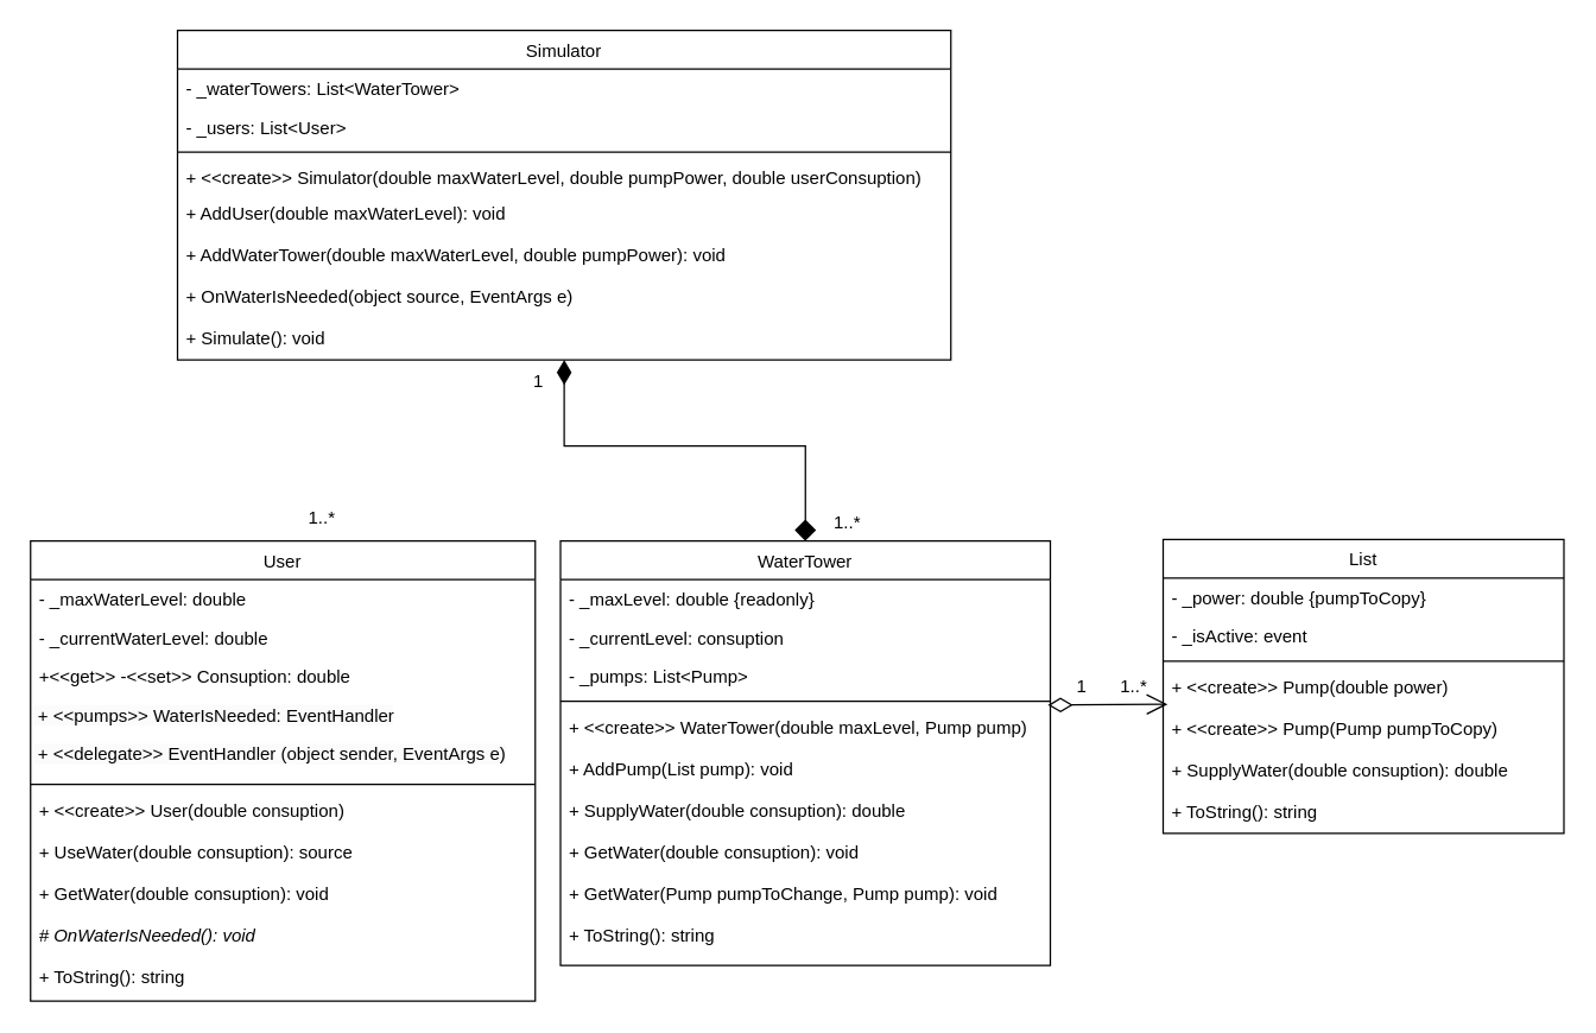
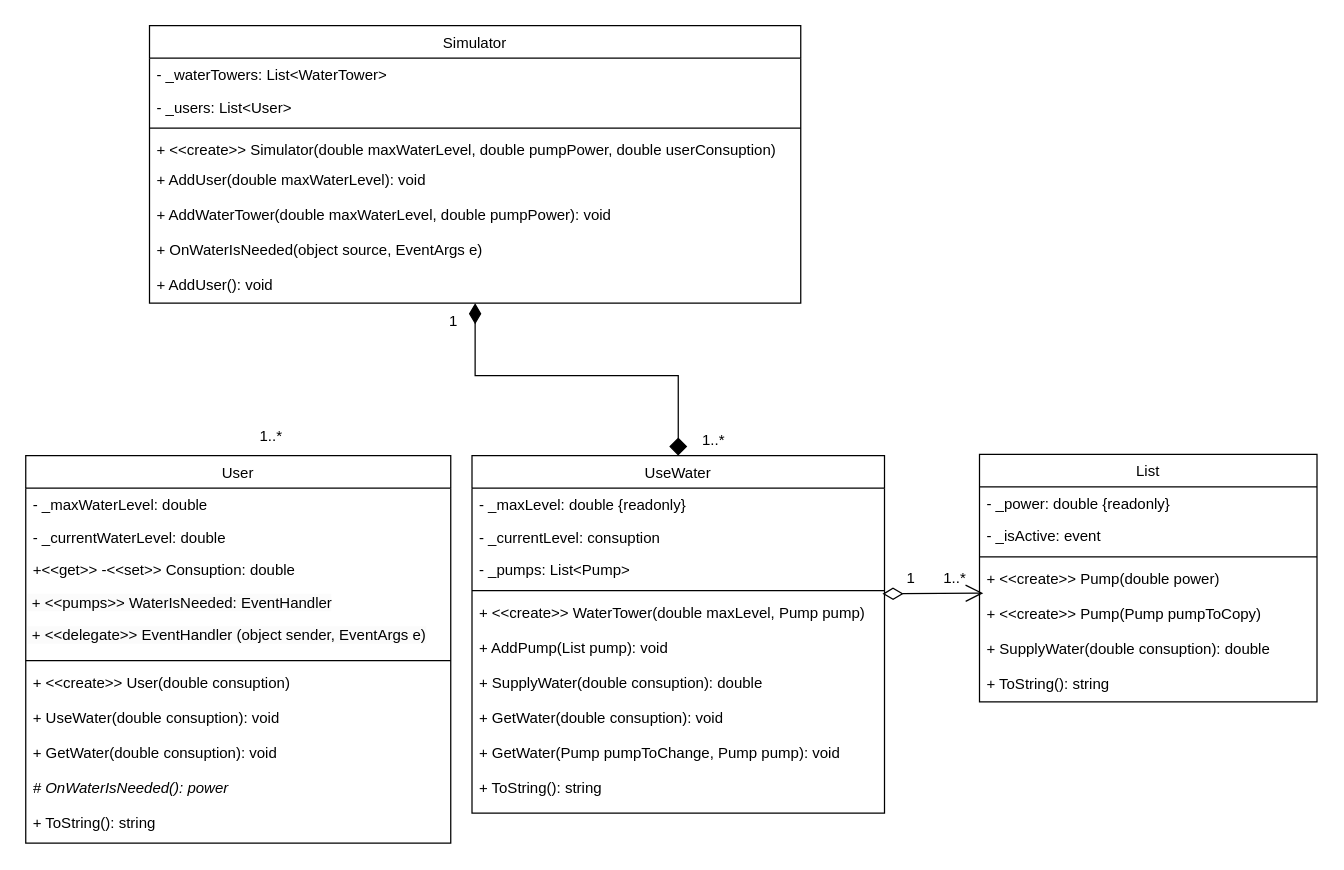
  <mxCell id="0" />
  <mxCell id="1" parent="0" />
- <mxCell id="2" value="WaterTower" style="swimlane;fontStyle=0;align=center;verticalAlign=top;childLayout=stackLayout;horizontal=1;startSize=26;horizontalStack=0;resizeParent=1;resizeLast=0;collapsible=1;marginBottom=0;rounded=0;shadow=0;strokeWidth=1;" parent="1" vertex="1"><mxGeometry x="377" y="364" width="330" height="286" as="geometry"><mxRectangle x="130" y="380" width="160" height="26" as="alternateBounds" /></mxGeometry></mxCell>
+ <mxCell id="2" value="UseWater" style="swimlane;fontStyle=0;align=center;verticalAlign=top;childLayout=stackLayout;horizontal=1;startSize=26;horizontalStack=0;resizeParent=1;resizeLast=0;collapsible=1;marginBottom=0;rounded=0;shadow=0;strokeWidth=1;" parent="1" vertex="1"><mxGeometry x="377" y="364" width="330" height="286" as="geometry"><mxRectangle x="130" y="380" width="160" height="26" as="alternateBounds" /></mxGeometry></mxCell>
  <mxCell id="3" value="- _maxLevel: double {readonly}" style="text;align=left;verticalAlign=top;spacingLeft=4;spacingRight=4;overflow=hidden;rotatable=0;points=[[0,0.5],[1,0.5]];portConstraint=eastwest;" parent="2" vertex="1"><mxGeometry y="26" width="330" height="26" as="geometry" /></mxCell>
  <mxCell id="4" value="- _currentLevel: consuption" style="text;align=left;verticalAlign=top;spacingLeft=4;spacingRight=4;overflow=hidden;rotatable=0;points=[[0,0.5],[1,0.5]];portConstraint=eastwest;rounded=0;shadow=0;html=0;" parent="2" vertex="1"><mxGeometry y="52" width="330" height="26" as="geometry" /></mxCell>
  <mxCell id="5" value="- _pumps: List&lt;Pump&gt;" style="text;align=left;verticalAlign=top;spacingLeft=4;spacingRight=4;overflow=hidden;rotatable=0;points=[[0,0.5],[1,0.5]];portConstraint=eastwest;rounded=0;shadow=0;html=0;" parent="2" vertex="1"><mxGeometry y="78" width="330" height="26" as="geometry" /></mxCell>
  <mxCell id="6" value="" style="line;html=1;strokeWidth=1;align=left;verticalAlign=middle;spacingTop=-1;spacingLeft=3;spacingRight=3;rotatable=0;labelPosition=right;points=[];portConstraint=eastwest;" parent="2" vertex="1"><mxGeometry y="104" width="330" height="8" as="geometry" /></mxCell>
  <mxCell id="7" value="+ &lt;&lt;create&gt;&gt; WaterTower(double maxLevel, Pump pump)" style="text;align=left;verticalAlign=top;spacingLeft=4;spacingRight=4;overflow=hidden;rotatable=0;points=[[0,0.5],[1,0.5]];portConstraint=eastwest;fontStyle=0;whiteSpace=wrap;" parent="2" vertex="1"><mxGeometry y="112" width="330" height="28" as="geometry" /></mxCell>
  <mxCell id="8" value="+ AddPump(List pump): void" style="text;align=left;verticalAlign=top;spacingLeft=4;spacingRight=4;overflow=hidden;rotatable=0;points=[[0,0.5],[1,0.5]];portConstraint=eastwest;fontStyle=0;whiteSpace=wrap;" parent="2" vertex="1"><mxGeometry y="140" width="330" height="28" as="geometry" /></mxCell>
  <mxCell id="9" value="+ SupplyWater(double consuption): double" style="text;align=left;verticalAlign=top;spacingLeft=4;spacingRight=4;overflow=hidden;rotatable=0;points=[[0,0.5],[1,0.5]];portConstraint=eastwest;fontStyle=0;whiteSpace=wrap;" parent="2" vertex="1"><mxGeometry y="168" width="330" height="28" as="geometry" /></mxCell>
  <mxCell id="10" value="+ GetWater(double consuption): void" style="text;align=left;verticalAlign=top;spacingLeft=4;spacingRight=4;overflow=hidden;rotatable=0;points=[[0,0.5],[1,0.5]];portConstraint=eastwest;fontStyle=0;whiteSpace=wrap;" parent="2" vertex="1"><mxGeometry y="196" width="330" height="28" as="geometry" /></mxCell>
  <mxCell id="11" value="+ GetWater(Pump pumpToChange, Pump pump): void" style="text;align=left;verticalAlign=top;spacingLeft=4;spacingRight=4;overflow=hidden;rotatable=0;points=[[0,0.5],[1,0.5]];portConstraint=eastwest;fontStyle=0;whiteSpace=wrap;" parent="2" vertex="1"><mxGeometry y="224" width="330" height="28" as="geometry" /></mxCell>
  <mxCell id="12" value="+ ToString(): string" style="text;align=left;verticalAlign=top;spacingLeft=4;spacingRight=4;overflow=hidden;rotatable=0;points=[[0,0.5],[1,0.5]];portConstraint=eastwest;fontStyle=0;whiteSpace=wrap;" parent="2" vertex="1"><mxGeometry y="252" width="330" height="28" as="geometry" /></mxCell>
  <mxCell id="13" value="List" style="swimlane;fontStyle=0;align=center;verticalAlign=top;childLayout=stackLayout;horizontal=1;startSize=26;horizontalStack=0;resizeParent=1;resizeLast=0;collapsible=1;marginBottom=0;rounded=0;shadow=0;strokeWidth=1;" parent="1" vertex="1"><mxGeometry x="783" y="363" width="270" height="198" as="geometry"><mxRectangle x="130" y="380" width="160" height="26" as="alternateBounds" /></mxGeometry></mxCell>
- <mxCell id="14" value="- _power: double {pumpToCopy}" style="text;align=left;verticalAlign=top;spacingLeft=4;spacingRight=4;overflow=hidden;rotatable=0;points=[[0,0.5],[1,0.5]];portConstraint=eastwest;rounded=0;shadow=0;html=0;" parent="13" vertex="1"><mxGeometry y="26" width="270" height="26" as="geometry" /></mxCell>
+ <mxCell id="14" value="- _power: double {readonly}" style="text;align=left;verticalAlign=top;spacingLeft=4;spacingRight=4;overflow=hidden;rotatable=0;points=[[0,0.5],[1,0.5]];portConstraint=eastwest;rounded=0;shadow=0;html=0;" parent="13" vertex="1"><mxGeometry y="26" width="270" height="26" as="geometry" /></mxCell>
  <mxCell id="15" value="- _isActive: event" style="text;align=left;verticalAlign=top;spacingLeft=4;spacingRight=4;overflow=hidden;rotatable=0;points=[[0,0.5],[1,0.5]];portConstraint=eastwest;" parent="13" vertex="1"><mxGeometry y="52" width="270" height="26" as="geometry" /></mxCell>
  <mxCell id="16" value="" style="line;html=1;strokeWidth=1;align=left;verticalAlign=middle;spacingTop=-1;spacingLeft=3;spacingRight=3;rotatable=0;labelPosition=right;points=[];portConstraint=eastwest;" parent="13" vertex="1"><mxGeometry y="78" width="270" height="8" as="geometry" /></mxCell>
  <mxCell id="17" value="+ &lt;&lt;create&gt;&gt; Pump(double power)" style="text;align=left;verticalAlign=top;spacingLeft=4;spacingRight=4;overflow=hidden;rotatable=0;points=[[0,0.5],[1,0.5]];portConstraint=eastwest;fontStyle=0;whiteSpace=wrap;" parent="13" vertex="1"><mxGeometry y="86" width="270" height="28" as="geometry" /></mxCell>
  <mxCell id="18" value="+ &lt;&lt;create&gt;&gt; Pump(Pump pumpToCopy)" style="text;align=left;verticalAlign=top;spacingLeft=4;spacingRight=4;overflow=hidden;rotatable=0;points=[[0,0.5],[1,0.5]];portConstraint=eastwest;fontStyle=0;whiteSpace=wrap;" parent="13" vertex="1"><mxGeometry y="114" width="270" height="28" as="geometry" /></mxCell>
  <mxCell id="19" value="+ SupplyWater(double consuption): double" style="text;align=left;verticalAlign=top;spacingLeft=4;spacingRight=4;overflow=hidden;rotatable=0;points=[[0,0.5],[1,0.5]];portConstraint=eastwest;fontStyle=0;whiteSpace=wrap;" parent="13" vertex="1"><mxGeometry y="142" width="270" height="28" as="geometry" /></mxCell>
  <mxCell id="20" value="+ ToString(): string" style="text;align=left;verticalAlign=top;spacingLeft=4;spacingRight=4;overflow=hidden;rotatable=0;points=[[0,0.5],[1,0.5]];portConstraint=eastwest;fontStyle=0;whiteSpace=wrap;" parent="13" vertex="1"><mxGeometry y="170" width="270" height="28" as="geometry" /></mxCell>
  <mxCell id="21" value="Simulator" style="swimlane;fontStyle=0;align=center;verticalAlign=top;childLayout=stackLayout;horizontal=1;startSize=26;horizontalStack=0;resizeParent=1;resizeLast=0;collapsible=1;marginBottom=0;rounded=0;shadow=0;strokeWidth=1;" parent="1" vertex="1"><mxGeometry x="119" y="20" width="521" height="222" as="geometry"><mxRectangle x="130" y="380" width="160" height="26" as="alternateBounds" /></mxGeometry></mxCell>
  <mxCell id="22" value="- _waterTowers: List&lt;WaterTower&gt;" style="text;align=left;verticalAlign=top;spacingLeft=4;spacingRight=4;overflow=hidden;rotatable=0;points=[[0,0.5],[1,0.5]];portConstraint=eastwest;rounded=0;shadow=0;html=0;" parent="21" vertex="1"><mxGeometry y="26" width="521" height="26" as="geometry" /></mxCell>
  <mxCell id="23" value="- _users: List&lt;User&gt;" style="text;align=left;verticalAlign=top;spacingLeft=4;spacingRight=4;overflow=hidden;rotatable=0;points=[[0,0.5],[1,0.5]];portConstraint=eastwest;" parent="21" vertex="1"><mxGeometry y="52" width="521" height="26" as="geometry" /></mxCell>
  <mxCell id="24" value="" style="line;html=1;strokeWidth=1;align=left;verticalAlign=middle;spacingTop=-1;spacingLeft=3;spacingRight=3;rotatable=0;labelPosition=right;points=[];portConstraint=eastwest;" parent="21" vertex="1"><mxGeometry y="78" width="521" height="8" as="geometry" /></mxCell>
  <mxCell id="25" value="+ &lt;&lt;create&gt;&gt; Simulator(double maxWaterLevel, double pumpPower, double userConsuption)" style="text;align=left;verticalAlign=top;spacingLeft=4;spacingRight=4;overflow=hidden;rotatable=0;points=[[0,0.5],[1,0.5]];portConstraint=eastwest;fontStyle=0;whiteSpace=wrap;" vertex="1" parent="21"><mxGeometry y="86" width="521" height="24" as="geometry" /></mxCell>
  <mxCell id="26" value="+ AddUser(double maxWaterLevel): void" style="text;align=left;verticalAlign=top;spacingLeft=4;spacingRight=4;overflow=hidden;rotatable=0;points=[[0,0.5],[1,0.5]];portConstraint=eastwest;fontStyle=0;whiteSpace=wrap;" parent="21" vertex="1"><mxGeometry y="110" width="521" height="28" as="geometry" /></mxCell>
  <mxCell id="27" value="+ AddWaterTower(double maxWaterLevel, double pumpPower): void" style="text;align=left;verticalAlign=top;spacingLeft=4;spacingRight=4;overflow=hidden;rotatable=0;points=[[0,0.5],[1,0.5]];portConstraint=eastwest;fontStyle=0;whiteSpace=wrap;" parent="21" vertex="1"><mxGeometry y="138" width="521" height="28" as="geometry" /></mxCell>
  <mxCell id="28" value="+ OnWaterIsNeeded(object source, EventArgs e)" style="text;align=left;verticalAlign=top;spacingLeft=4;spacingRight=4;overflow=hidden;rotatable=0;points=[[0,0.5],[1,0.5]];portConstraint=eastwest;fontStyle=0;whiteSpace=wrap;" parent="21" vertex="1"><mxGeometry y="166" width="521" height="28" as="geometry" /></mxCell>
- <mxCell id="29" value="+ Simulate(): void" style="text;align=left;verticalAlign=top;spacingLeft=4;spacingRight=4;overflow=hidden;rotatable=0;points=[[0,0.5],[1,0.5]];portConstraint=eastwest;fontStyle=0;whiteSpace=wrap;" parent="21" vertex="1"><mxGeometry y="194" width="521" height="28" as="geometry" /></mxCell>
+ <mxCell id="29" value="+ AddUser(): void" style="text;align=left;verticalAlign=top;spacingLeft=4;spacingRight=4;overflow=hidden;rotatable=0;points=[[0,0.5],[1,0.5]];portConstraint=eastwest;fontStyle=0;whiteSpace=wrap;" parent="21" vertex="1"><mxGeometry y="194" width="521" height="28" as="geometry" /></mxCell>
  <mxCell id="30" value="User" style="swimlane;fontStyle=0;align=center;verticalAlign=top;childLayout=stackLayout;horizontal=1;startSize=26;horizontalStack=0;resizeParent=1;resizeLast=0;collapsible=1;marginBottom=0;rounded=0;shadow=0;strokeWidth=1;" parent="1" vertex="1"><mxGeometry x="20" y="364" width="340" height="310" as="geometry"><mxRectangle x="130" y="380" width="160" height="26" as="alternateBounds" /></mxGeometry></mxCell>
  <mxCell id="31" value="- _maxWaterLevel: double" style="text;align=left;verticalAlign=top;spacingLeft=4;spacingRight=4;overflow=hidden;rotatable=0;points=[[0,0.5],[1,0.5]];portConstraint=eastwest;rounded=0;shadow=0;html=0;" parent="30" vertex="1"><mxGeometry y="26" width="340" height="26" as="geometry" /></mxCell>
  <mxCell id="32" value="- _currentWaterLevel: double" style="text;align=left;verticalAlign=top;spacingLeft=4;spacingRight=4;overflow=hidden;rotatable=0;points=[[0,0.5],[1,0.5]];portConstraint=eastwest;" parent="30" vertex="1"><mxGeometry y="52" width="340" height="26" as="geometry" /></mxCell>
  <mxCell id="33" value="+&lt;&lt;get&gt;&gt; -&lt;&lt;set&gt;&gt; Consuption: double " style="text;align=left;verticalAlign=top;spacingLeft=4;spacingRight=4;overflow=hidden;rotatable=0;points=[[0,0.5],[1,0.5]];portConstraint=eastwest;rounded=0;shadow=0;html=0;" parent="30" vertex="1"><mxGeometry y="78" width="340" height="26" as="geometry" /></mxCell>
  <mxCell id="34" value="&lt;span style=&quot;color: rgb(0, 0, 0); font-family: Helvetica; font-size: 12px; font-style: normal; font-variant-ligatures: normal; font-variant-caps: normal; font-weight: 400; letter-spacing: normal; orphans: 2; text-align: left; text-indent: 0px; text-transform: none; widows: 2; word-spacing: 0px; -webkit-text-stroke-width: 0px; background-color: rgb(251, 251, 251); text-decoration-thickness: initial; text-decoration-style: initial; text-decoration-color: initial; float: none; display: inline !important;&quot;&gt;&amp;nbsp;+ &amp;lt;&amp;lt;pumps&amp;gt;&amp;gt; WaterIsNeeded:&amp;nbsp;EventHandler&lt;/span&gt;" style="text;whiteSpace=wrap;html=1;" parent="30" vertex="1"><mxGeometry y="104" width="340" height="26" as="geometry" /></mxCell>
  <mxCell id="35" value="&lt;span style=&quot;color: rgb(0, 0, 0); font-family: Helvetica; font-size: 12px; font-style: normal; font-variant-ligatures: normal; font-variant-caps: normal; font-weight: 400; letter-spacing: normal; orphans: 2; text-align: left; text-indent: 0px; text-transform: none; widows: 2; word-spacing: 0px; -webkit-text-stroke-width: 0px; background-color: rgb(251, 251, 251); text-decoration-thickness: initial; text-decoration-style: initial; text-decoration-color: initial; float: none; display: inline !important;&quot;&gt;&amp;nbsp;+ &amp;lt;&amp;lt;delegate&amp;gt;&amp;gt; EventHandler (object sender, EventArgs e)&lt;/span&gt;" style="text;whiteSpace=wrap;html=1;" parent="30" vertex="1"><mxGeometry y="130" width="340" height="30" as="geometry" /></mxCell>
  <mxCell id="36" value="" style="line;html=1;strokeWidth=1;align=left;verticalAlign=middle;spacingTop=-1;spacingLeft=3;spacingRight=3;rotatable=0;labelPosition=right;points=[];portConstraint=eastwest;" parent="30" vertex="1"><mxGeometry y="160" width="340" height="8" as="geometry" /></mxCell>
  <mxCell id="37" value="+ &lt;&lt;create&gt;&gt; User(double consuption)" style="text;align=left;verticalAlign=top;spacingLeft=4;spacingRight=4;overflow=hidden;rotatable=0;points=[[0,0.5],[1,0.5]];portConstraint=eastwest;fontStyle=0;whiteSpace=wrap;" parent="30" vertex="1"><mxGeometry y="168" width="340" height="28" as="geometry" /></mxCell>
- <mxCell id="38" value="+ UseWater(double consuption): source" style="text;align=left;verticalAlign=top;spacingLeft=4;spacingRight=4;overflow=hidden;rotatable=0;points=[[0,0.5],[1,0.5]];portConstraint=eastwest;fontStyle=0;whiteSpace=wrap;" parent="30" vertex="1"><mxGeometry y="196" width="340" height="28" as="geometry" /></mxCell>
+ <mxCell id="38" value="+ UseWater(double consuption): void" style="text;align=left;verticalAlign=top;spacingLeft=4;spacingRight=4;overflow=hidden;rotatable=0;points=[[0,0.5],[1,0.5]];portConstraint=eastwest;fontStyle=0;whiteSpace=wrap;" parent="30" vertex="1"><mxGeometry y="196" width="340" height="28" as="geometry" /></mxCell>
  <mxCell id="39" value="+ GetWater(double consuption): void" style="text;align=left;verticalAlign=top;spacingLeft=4;spacingRight=4;overflow=hidden;rotatable=0;points=[[0,0.5],[1,0.5]];portConstraint=eastwest;fontStyle=0;whiteSpace=wrap;" parent="30" vertex="1"><mxGeometry y="224" width="340" height="28" as="geometry" /></mxCell>
- <mxCell id="40" value="# OnWaterIsNeeded(): void" style="text;align=left;verticalAlign=top;spacingLeft=4;spacingRight=4;overflow=hidden;rotatable=0;points=[[0,0.5],[1,0.5]];portConstraint=eastwest;fontStyle=2;whiteSpace=wrap;" parent="30" vertex="1"><mxGeometry y="252" width="340" height="28" as="geometry" /></mxCell>
+ <mxCell id="40" value="# OnWaterIsNeeded(): power" style="text;align=left;verticalAlign=top;spacingLeft=4;spacingRight=4;overflow=hidden;rotatable=0;points=[[0,0.5],[1,0.5]];portConstraint=eastwest;fontStyle=2;whiteSpace=wrap;" parent="30" vertex="1"><mxGeometry y="252" width="340" height="28" as="geometry" /></mxCell>
  <mxCell id="41" value="+ ToString(): string" style="text;align=left;verticalAlign=top;spacingLeft=4;spacingRight=4;overflow=hidden;rotatable=0;points=[[0,0.5],[1,0.5]];portConstraint=eastwest;fontStyle=0;whiteSpace=wrap;" parent="30" vertex="1"><mxGeometry y="280" width="340" height="30" as="geometry" /></mxCell>
  <mxCell id="42" value="" style="endArrow=open;html=1;endSize=12;startArrow=diamondThin;startSize=14;startFill=0;align=left;verticalAlign=bottom;rounded=0;exitX=0.995;exitY=0.825;exitDx=0;exitDy=0;exitPerimeter=0;" parent="1" source="6" edge="1"><mxGeometry x="-1" y="14" relative="1" as="geometry"><mxPoint x="707" y="464.3" as="sourcePoint" /><mxPoint x="786" y="474" as="targetPoint" /><mxPoint x="-1" y="-4" as="offset" /></mxGeometry></mxCell>
  <mxCell id="43" value="1..*" style="text;html=1;align=center;verticalAlign=middle;resizable=0;points=[];autosize=1;strokeColor=none;fillColor=none;" parent="1" vertex="1"><mxGeometry x="743" y="447" width="40" height="30" as="geometry" /></mxCell>
  <mxCell id="44" value="1..*" style="text;html=1;align=center;verticalAlign=middle;resizable=0;points=[];autosize=1;strokeColor=none;fillColor=none;" parent="1" vertex="1"><mxGeometry x="196" y="334" width="40" height="30" as="geometry" /></mxCell>
  <mxCell id="45" value="1..*" style="text;html=1;align=center;verticalAlign=middle;resizable=0;points=[];autosize=1;strokeColor=none;fillColor=none;" parent="1" vertex="1"><mxGeometry x="550" y="337" width="40" height="30" as="geometry" /></mxCell>
  <mxCell id="46" value="1" style="text;html=1;align=center;verticalAlign=middle;resizable=0;points=[];autosize=1;strokeColor=none;fillColor=none;" parent="1" vertex="1"><mxGeometry x="347" y="242" width="30" height="30" as="geometry" /></mxCell>
  <mxCell id="47" value="" style="endArrow=diamond;html=1;endSize=12;startArrow=diamondThin;startSize=14;startFill=1;edgeStyle=orthogonalEdgeStyle;align=left;verticalAlign=bottom;rounded=0;exitX=0.5;exitY=1;exitDx=0;exitDy=0;entryX=0.5;entryY=0;entryDx=0;entryDy=0;" parent="1" source="21" target="2" edge="1"><mxGeometry x="-1" y="30" relative="1" as="geometry"><mxPoint x="285" y="230" as="sourcePoint" /><mxPoint x="200" y="374" as="targetPoint" /><mxPoint as="offset" /><Array as="points"><mxPoint x="380" y="300" /><mxPoint x="542" y="300" /></Array></mxGeometry></mxCell>
  <mxCell id="48" value="1" style="text;html=1;align=center;verticalAlign=middle;resizable=0;points=[];autosize=1;strokeColor=none;fillColor=none;" vertex="1" parent="1"><mxGeometry x="713" y="447" width="30" height="30" as="geometry" /></mxCell>
